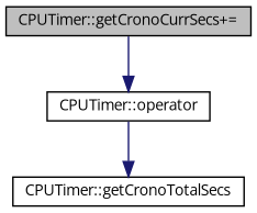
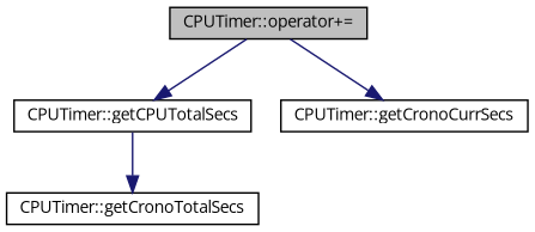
  digraph {
    fontname="Open Sans"
    rankdir=TB
    node [color=black fillcolor=white fontname="Open Sans" fontsize=10 shape=record style=filled]
    edge [color=midnightblue fontname="Open Sans" fontsize=10 labelfontname=Helvetica labelfontsize=10 style=solid]
-   n1 [fillcolor=grey75 fontcolor=black height=0.2 label="CPUTimer::getCronoCurrSecs+=" width=0.4]
-   n2 [height=0.2 label="CPUTimer::operator" width=0.4]
+   n1 [fillcolor=grey75 fontcolor=black height=0.2 label="CPUTimer::operator+=" width=0.4]
+   n2 [height=0.2 label="CPUTimer::getCPUTotalSecs" width=0.4]
+   n3 [height=0.2 label="CPUTimer::getCronoCurrSecs" width=0.4]
    n4 [height=0.2 label="CPUTimer::getCronoTotalSecs" width=0.4]
    n1 -> n2
+   n1 -> n3
    n2 -> n4
  }
